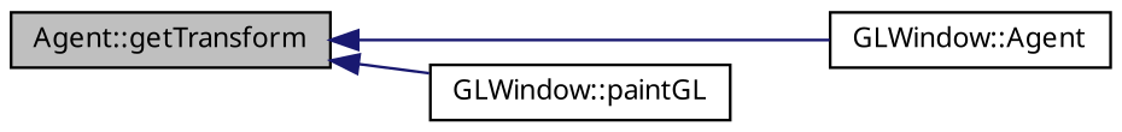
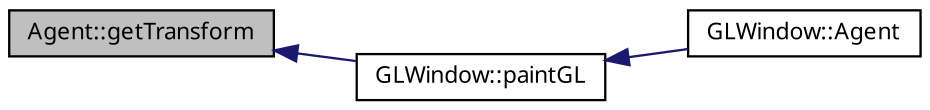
  digraph {
    fontname="Noto Sans"
    rankdir=LR
    node [color=black fillcolor=white fontname="Noto Sans" fontsize=10 shape=record style=filled]
    edge [color=midnightblue dir=back fontname="Noto Sans" fontsize=10 labelfontname=FreeSans labelfontsize=10 style=solid]
    n1 [fillcolor=grey75 fontcolor=black height=0.2 label="Agent::getTransform" width=0.4]
    n2 [height=0.2 label="GLWindow::Agent" width=0.4]
    n3 [height=0.2 label="GLWindow::paintGL" width=0.4]
-   n1 -> n2
+   n3 -> n2
    n1 -> n3
  }
